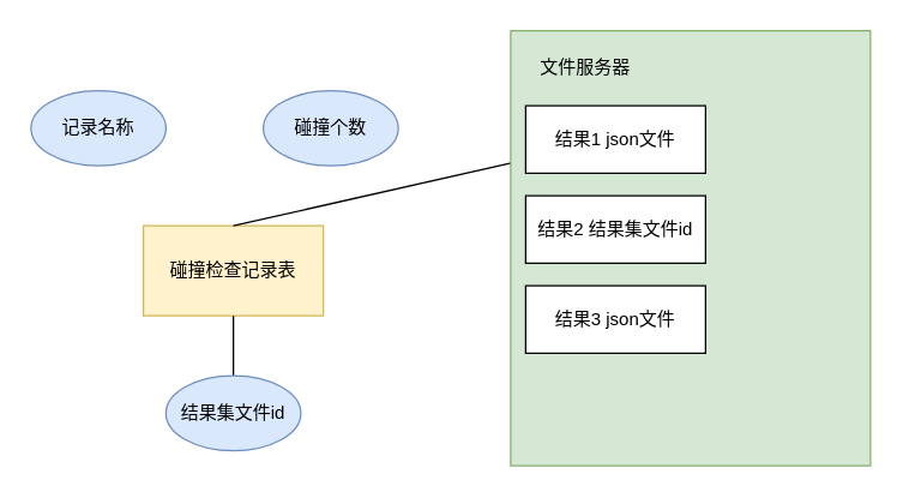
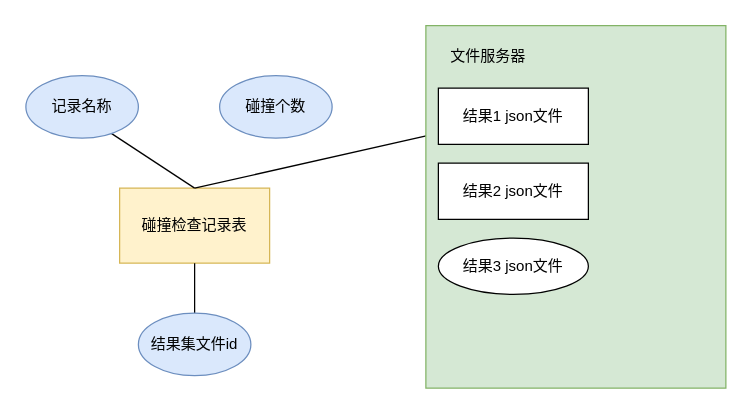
  <mxCell id="0" />
  <mxCell id="1" parent="0" />
  <mxCell id="2" value="碰撞检查记录表" style="rounded=0;whiteSpace=wrap;html=1;fillColor=#fff2cc;strokeColor=#d6b656;" vertex="1" parent="1"><mxGeometry x="95" y="150" width="120" height="60" as="geometry" /></mxCell>
+ <mxCell id="3" value="" style="endArrow=none;html=1;rounded=0;exitX=0.5;exitY=0;exitDx=0;exitDy=0;entryX=0.756;entryY=0.92;entryDx=0;entryDy=0;entryPerimeter=0;" edge="1" parent="1" source="2" target="4"><mxGeometry width="50" height="50" relative="1" as="geometry"><mxPoint x="35" y="140" as="sourcePoint" /><mxPoint x="85" y="90" as="targetPoint" /></mxGeometry></mxCell>
  <mxCell id="4" value="记录名称" style="ellipse;whiteSpace=wrap;html=1;fillColor=#dae8fc;strokeColor=#6c8ebf;" vertex="1" parent="1"><mxGeometry x="20" y="60" width="90" height="50" as="geometry" /></mxCell>
  <mxCell id="5" value="碰撞个数" style="ellipse;whiteSpace=wrap;html=1;fillColor=#dae8fc;strokeColor=#6c8ebf;" vertex="1" parent="1"><mxGeometry x="175" y="60" width="90" height="50" as="geometry" /></mxCell>
  <mxCell id="6" value="" style="endArrow=none;html=1;rounded=0;exitX=0.5;exitY=0;exitDx=0;exitDy=0;" edge="1" parent="1" source="2" target="11"><mxGeometry width="50" height="50" relative="1" as="geometry"><mxPoint x="235" y="130" as="sourcePoint" /><mxPoint x="285" y="80" as="targetPoint" /></mxGeometry></mxCell>
  <mxCell id="7" value="" style="endArrow=none;html=1;rounded=0;exitX=0.5;exitY=1;exitDx=0;exitDy=0;entryX=0.5;entryY=0;entryDx=0;entryDy=0;" edge="1" parent="1" source="2" target="8"><mxGeometry width="50" height="50" relative="1" as="geometry"><mxPoint x="145" y="270" as="sourcePoint" /><mxPoint x="155" y="270" as="targetPoint" /></mxGeometry></mxCell>
  <mxCell id="8" value="结果集文件id" style="ellipse;whiteSpace=wrap;html=1;fillColor=#dae8fc;strokeColor=#6c8ebf;" vertex="1" parent="1"><mxGeometry x="110" y="250" width="90" height="50" as="geometry" /></mxCell>
  <mxCell id="9" value="" style="rounded=0;whiteSpace=wrap;html=1;fillColor=#d5e8d4;strokeColor=#82b366;" vertex="1" parent="1"><mxGeometry x="340" y="20" width="240" height="290" as="geometry" /></mxCell>
  <mxCell id="10" value="文件服务器" style="text;html=1;align=center;verticalAlign=middle;whiteSpace=wrap;rounded=0;" vertex="1" parent="1"><mxGeometry x="350" y="30" width="80" height="30" as="geometry" /></mxCell>
  <mxCell id="11" value="结果1 json文件" style="rounded=0;whiteSpace=wrap;html=1;" vertex="1" parent="1"><mxGeometry x="350" y="70" width="120" height="45" as="geometry" /></mxCell>
- <mxCell id="12" value="结果2 结果集文件id" style="rounded=0;whiteSpace=wrap;html=1;" vertex="1" parent="1"><mxGeometry x="350" y="130" width="120" height="45" as="geometry" /></mxCell>
- <mxCell id="13" value="结果3 json文件" style="rounded=0;whiteSpace=wrap;html=1;" vertex="1" parent="1"><mxGeometry x="350" y="190" width="120" height="45" as="geometry" /></mxCell>
+ <mxCell id="12" value="结果2 json文件" style="rounded=0;whiteSpace=wrap;html=1;" vertex="1" parent="1"><mxGeometry x="350" y="130" width="120" height="45" as="geometry" /></mxCell>
+ <mxCell id="13" value="结果3 json文件" style="ellipse;whiteSpace=wrap;html=1;" vertex="1" parent="1"><mxGeometry x="350" y="190" width="120" height="45" as="geometry" /></mxCell>
